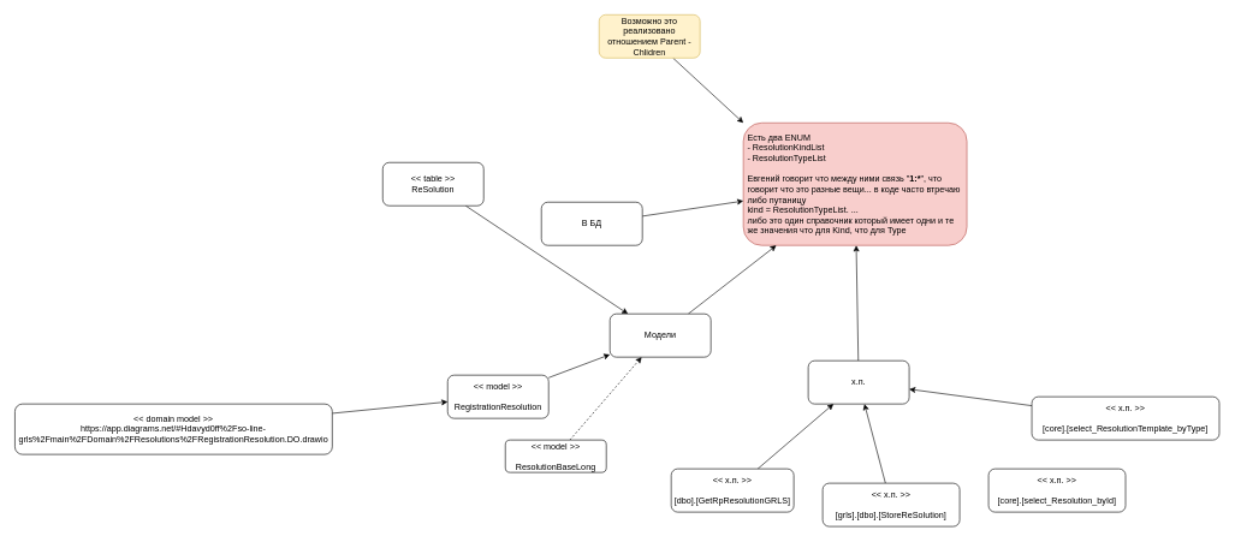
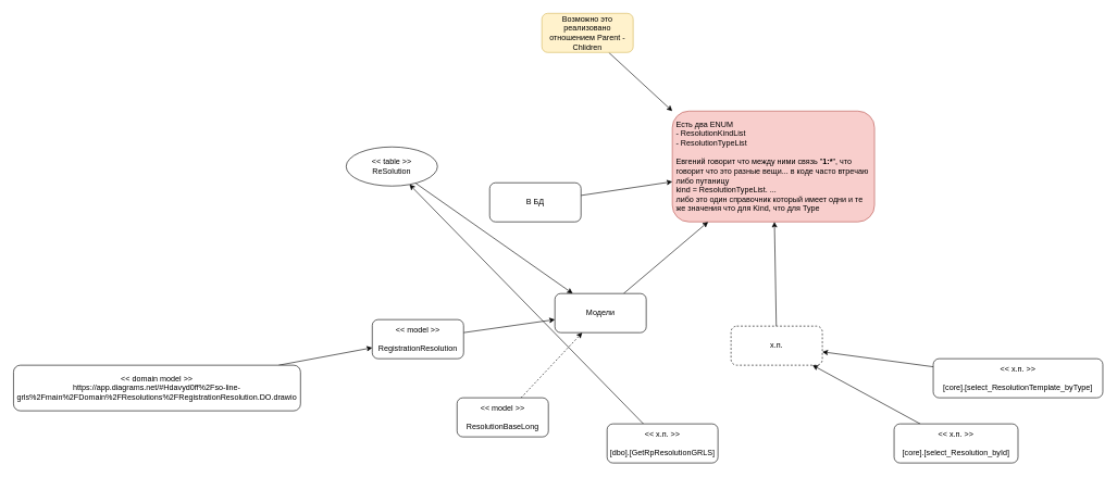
  <mxCell id="0" />
  <mxCell id="1" parent="0" />
  <mxCell id="2" value="Есть два ENUM&amp;nbsp;&lt;br&gt;-&amp;nbsp;ResolutionKindList&lt;br&gt;-&amp;nbsp;ResolutionTypeList&lt;br&gt;&lt;br&gt;Евгений говорит что между ними связь &quot;&lt;b&gt;1:*&lt;/b&gt;&quot;, что говорит что это разные вещи... в коде часто втречаю либо путаницу&amp;nbsp;&lt;br&gt;kind = ResolutionTypeList. ...&lt;br&gt;либо это один справочник который имеет одни и те же значения что для Kind, что для Type" style="rounded=1;whiteSpace=wrap;html=1;align=left;spacingLeft=4;fillColor=#f8cecc;strokeColor=#b85450;" vertex="1" parent="1"><mxGeometry x="1030" y="170" width="310" height="170" as="geometry" /></mxCell>
  <mxCell id="3" style="rounded=0;orthogonalLoop=1;jettySize=auto;html=1;entryX=0;entryY=0;entryDx=0;entryDy=0;" edge="1" parent="1" source="4" target="2"><mxGeometry relative="1" as="geometry" /></mxCell>
  <mxCell id="4" value="Возможно это реализовано отношением Parent - Chlidren" style="rounded=1;whiteSpace=wrap;html=1;fillColor=#fff2cc;strokeColor=#d6b656;" vertex="1" parent="1"><mxGeometry x="830" y="20" width="140" height="60" as="geometry" /></mxCell>
  <mxCell id="5" style="edgeStyle=none;rounded=0;orthogonalLoop=1;jettySize=auto;html=1;" edge="1" parent="1" source="6" target="2"><mxGeometry relative="1" as="geometry" /></mxCell>
  <mxCell id="6" value="В БД" style="rounded=1;whiteSpace=wrap;html=1;" vertex="1" parent="1"><mxGeometry x="750" y="280" width="140" height="60" as="geometry" /></mxCell>
  <mxCell id="7" style="edgeStyle=none;rounded=0;orthogonalLoop=1;jettySize=auto;html=1;" edge="1" parent="1" source="8" target="10"><mxGeometry relative="1" as="geometry" /></mxCell>
- <mxCell id="8" value="&amp;lt;&amp;lt; table &amp;gt;&amp;gt;&lt;br&gt;ReSolution" style="rounded=1;whiteSpace=wrap;html=1;" vertex="1" parent="1"><mxGeometry x="530" y="225" width="140" height="60" as="geometry" /></mxCell>
+ <mxCell id="8" value="&amp;lt;&amp;lt; table &amp;gt;&amp;gt;&lt;br&gt;ReSolution" style="ellipse;whiteSpace=wrap;html=1;" vertex="1" parent="1"><mxGeometry x="530" y="225" width="140" height="60" as="geometry" /></mxCell>
  <mxCell id="9" style="edgeStyle=none;rounded=0;orthogonalLoop=1;jettySize=auto;html=1;" edge="1" parent="1" source="10" target="2"><mxGeometry relative="1" as="geometry" /></mxCell>
- <mxCell id="10" value="Модели" style="rounded=1;whiteSpace=wrap;html=1;" vertex="1" parent="1"><mxGeometry x="845" y="435" width="140" height="60" as="geometry" /></mxCell>
+ <mxCell id="10" value="Модели" style="rounded=1;whiteSpace=wrap;html=1;" vertex="1" parent="1"><mxGeometry x="850" y="450" width="140" height="60" as="geometry" /></mxCell>
  <mxCell id="11" style="edgeStyle=none;rounded=0;orthogonalLoop=1;jettySize=auto;html=1;" edge="1" parent="1" source="12" target="10"><mxGeometry relative="1" as="geometry" /></mxCell>
- <mxCell id="12" value="&amp;lt;&amp;lt; model &amp;gt;&amp;gt;&lt;br&gt;&lt;br&gt;RegistrationResolution" style="rounded=1;whiteSpace=wrap;html=1;" vertex="1" parent="1"><mxGeometry x="620" y="520" width="140" height="60" as="geometry" /></mxCell>
+ <mxCell id="12" value="&amp;lt;&amp;lt; model &amp;gt;&amp;gt;&lt;br&gt;&lt;br&gt;RegistrationResolution" style="rounded=1;whiteSpace=wrap;html=1;" vertex="1" parent="1"><mxGeometry x="570" y="490" width="140" height="60" as="geometry" /></mxCell>
  <mxCell id="13" style="edgeStyle=none;rounded=0;orthogonalLoop=1;jettySize=auto;html=1;dashed=1;" edge="1" parent="1" source="14" target="10"><mxGeometry relative="1" as="geometry" /></mxCell>
- <mxCell id="14" value="&amp;lt;&amp;lt; model &amp;gt;&amp;gt;&lt;br&gt;&lt;br&gt;ResolutionBaseLong" style="rounded=1;whiteSpace=wrap;html=1;" vertex="1" parent="1"><mxGeometry x="700" y="610" width="140" height="45" as="geometry" /></mxCell>
+ <mxCell id="14" value="&amp;lt;&amp;lt; model &amp;gt;&amp;gt;&lt;br&gt;&lt;br&gt;ResolutionBaseLong" style="rounded=1;whiteSpace=wrap;html=1;" vertex="1" parent="1"><mxGeometry x="700" y="610" width="140" height="60" as="geometry" /></mxCell>
  <mxCell id="15" style="edgeStyle=none;rounded=0;orthogonalLoop=1;jettySize=auto;html=1;" edge="1" parent="1" source="16" target="2"><mxGeometry relative="1" as="geometry" /></mxCell>
- <mxCell id="16" value="х.п." style="rounded=1;whiteSpace=wrap;html=1;" vertex="1" parent="1"><mxGeometry x="1120" y="500" width="140" height="60" as="geometry" /></mxCell>
- <mxCell id="17" style="edgeStyle=none;rounded=0;orthogonalLoop=1;jettySize=auto;html=1;" edge="1" parent="1" source="18" target="16"><mxGeometry relative="1" as="geometry" /></mxCell>
+ <mxCell id="16" value="х.п." style="rounded=1;whiteSpace=wrap;html=1;dashed=1;" vertex="1" parent="1"><mxGeometry x="1120" y="500" width="140" height="60" as="geometry" /></mxCell>
+ <mxCell id="17" style="edgeStyle=none;rounded=0;orthogonalLoop=1;jettySize=auto;html=1;" edge="1" parent="1" source="18" target="8"><mxGeometry relative="1" as="geometry" /></mxCell>
  <mxCell id="18" value="&amp;lt;&amp;lt; х.п. &amp;gt;&amp;gt;&lt;br&gt;&lt;br&gt;[dbo].[GetRpResolutionGRLS]" style="rounded=1;whiteSpace=wrap;html=1;" vertex="1" parent="1"><mxGeometry x="930" y="650" width="170" height="60" as="geometry" /></mxCell>
- <mxCell id="19" style="edgeStyle=none;rounded=0;orthogonalLoop=1;jettySize=auto;html=1;" edge="1" parent="1" source="20" target="16"><mxGeometry relative="1" as="geometry" /></mxCell>
- <mxCell id="20" value="&amp;lt;&amp;lt; х.п. &amp;gt;&amp;gt;&lt;br&gt;&lt;br&gt;[grls].[dbo].[StoreReSolution]" style="rounded=1;whiteSpace=wrap;html=1;" vertex="1" parent="1"><mxGeometry x="1140" y="670" width="190" height="60" as="geometry" /></mxCell>
+ <mxCell id="21" style="edgeStyle=none;rounded=0;orthogonalLoop=1;jettySize=auto;html=1;" edge="1" parent="1" source="22" target="16"><mxGeometry relative="1" as="geometry" /></mxCell>
  <mxCell id="22" value="&amp;lt;&amp;lt; х.п. &amp;gt;&amp;gt;&lt;br&gt;&lt;br&gt;[core].[select_Resolution_byId]" style="rounded=1;whiteSpace=wrap;html=1;" vertex="1" parent="1"><mxGeometry x="1370" y="650" width="190" height="60" as="geometry" /></mxCell>
  <mxCell id="23" style="edgeStyle=none;rounded=0;orthogonalLoop=1;jettySize=auto;html=1;" edge="1" parent="1" source="24" target="16"><mxGeometry relative="1" as="geometry" /></mxCell>
  <mxCell id="24" value="&amp;lt;&amp;lt; х.п. &amp;gt;&amp;gt;&lt;br&gt;&lt;br&gt;[core].[select_ResolutionTemplate_byType]" style="rounded=1;whiteSpace=wrap;html=1;" vertex="1" parent="1"><mxGeometry x="1430" y="550" width="260" height="60" as="geometry" /></mxCell>
  <mxCell id="25" style="edgeStyle=none;rounded=0;orthogonalLoop=1;jettySize=auto;html=1;" edge="1" parent="1" source="26" target="12"><mxGeometry relative="1" as="geometry" /></mxCell>
  <mxCell id="26" value="&amp;lt;&amp;lt; domain model &amp;gt;&amp;gt;&lt;br&gt;https://app.diagrams.net/#Hdavyd0ff%2Fso-line-grls%2Fmain%2FDomain%2FResolutions%2FRegistrationResolution.DO.drawio" style="rounded=1;whiteSpace=wrap;html=1;" vertex="1" parent="1"><mxGeometry x="20" y="560" width="440" height="70" as="geometry" /></mxCell>
